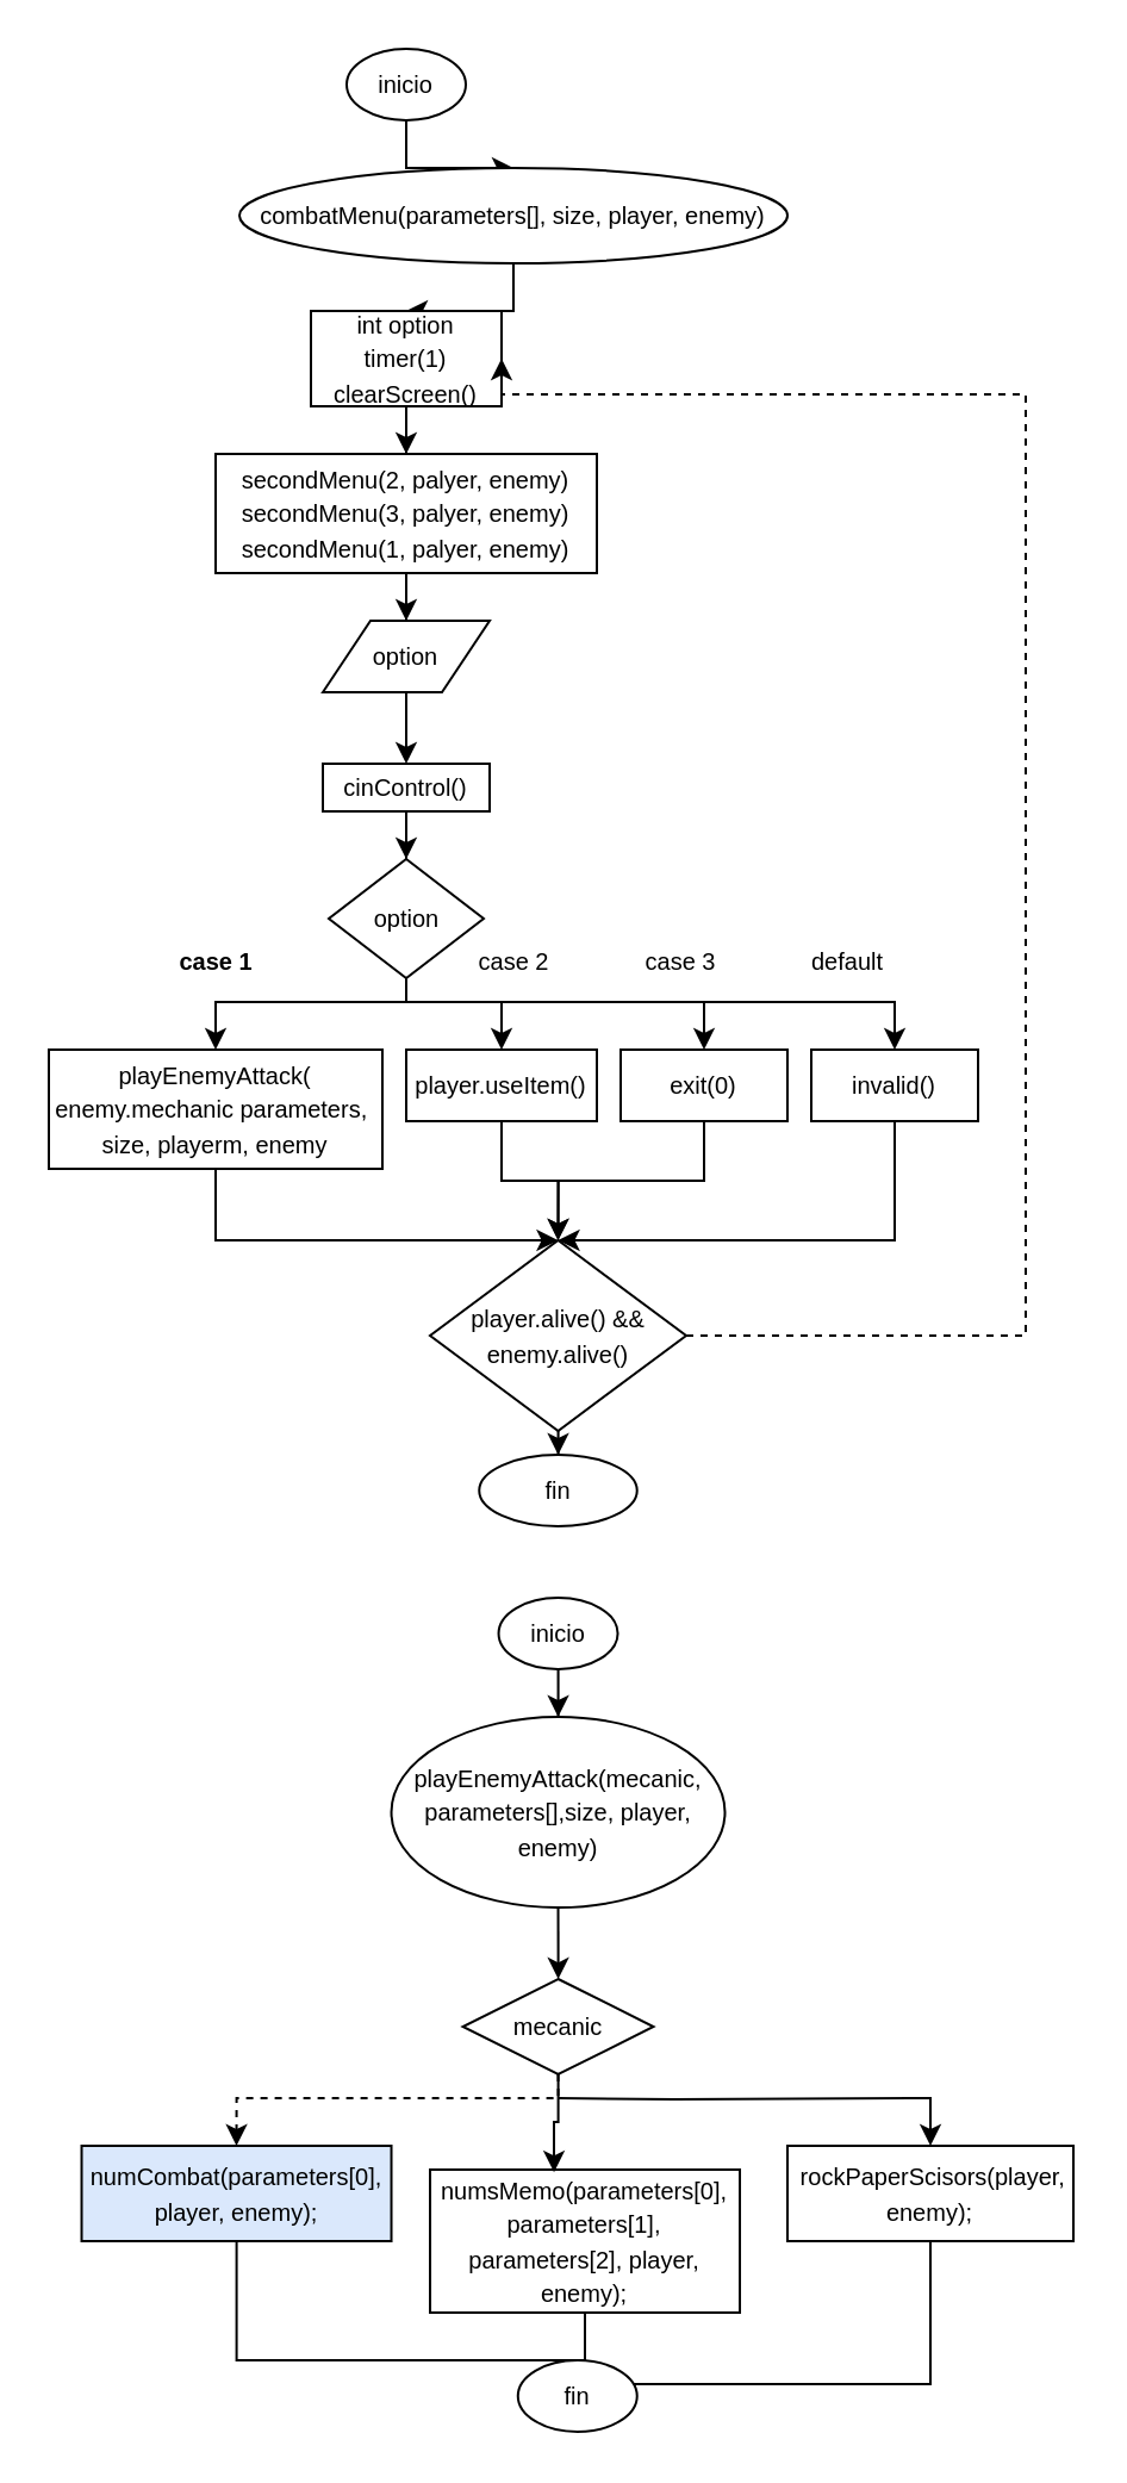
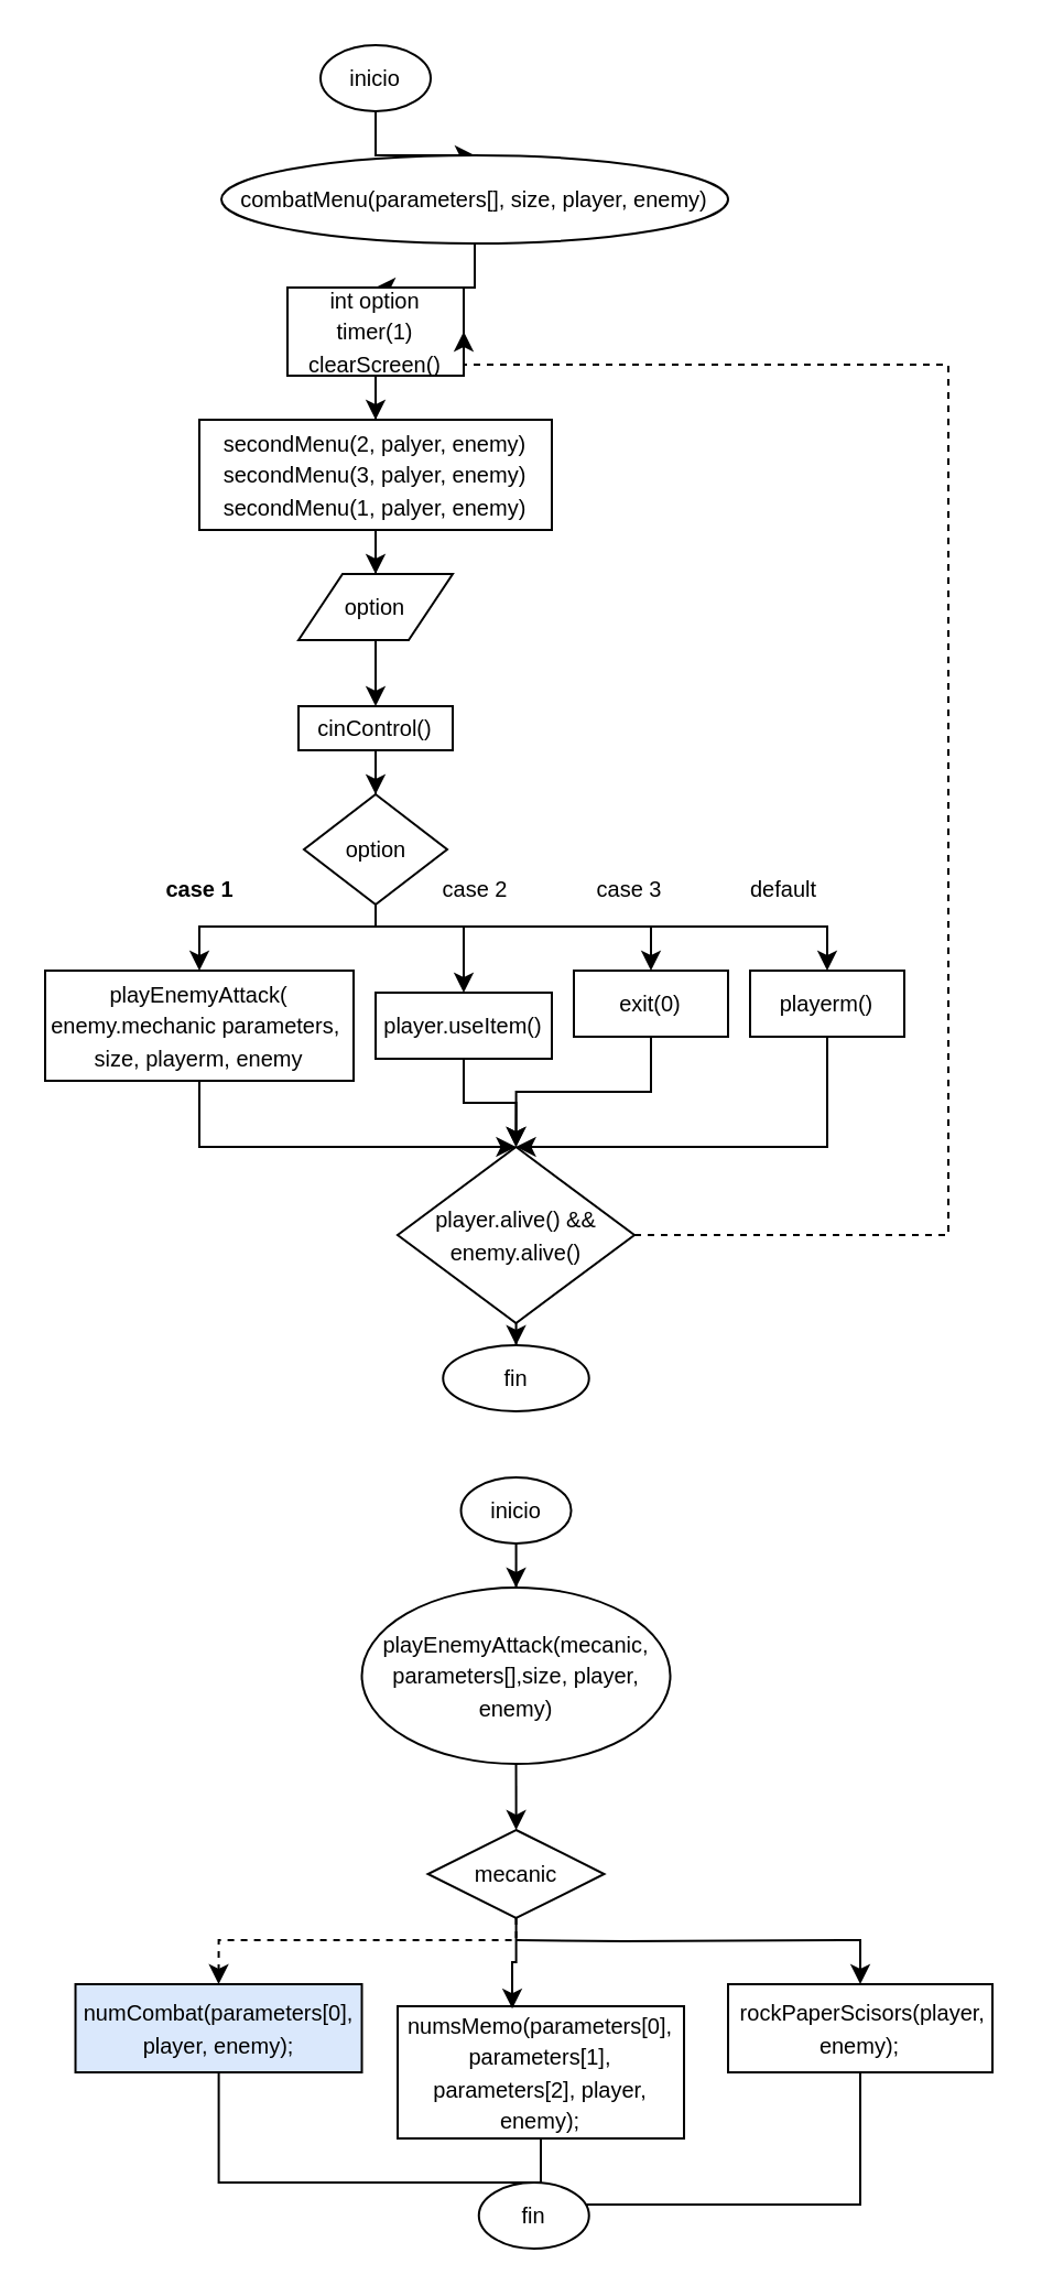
  <mxCell id="0" />
  <mxCell id="1" parent="0" />
  <mxCell id="2" value="" style="edgeStyle=orthogonalEdgeStyle;rounded=0;orthogonalLoop=1;jettySize=auto;html=1;" parent="1" source="3" target="5" edge="1"><mxGeometry relative="1" as="geometry" /></mxCell>
  <mxCell id="3" value="&lt;font style=&quot;font-size: 10px;&quot;&gt;inicio&lt;/font&gt;" style="ellipse;whiteSpace=wrap;html=1;" parent="1" vertex="1"><mxGeometry x="145" y="20" width="50" height="30" as="geometry" /></mxCell>
  <mxCell id="4" value="" style="edgeStyle=orthogonalEdgeStyle;rounded=0;orthogonalLoop=1;jettySize=auto;html=1;" parent="1" source="5" target="7" edge="1"><mxGeometry relative="1" as="geometry" /></mxCell>
  <mxCell id="5" value="&lt;font style=&quot;font-size: 10px;&quot;&gt;combatMenu(parameters[], size, player, enemy)&lt;/font&gt;" style="ellipse;whiteSpace=wrap;html=1;" parent="1" vertex="1"><mxGeometry x="100" y="70" width="230" height="40" as="geometry" /></mxCell>
  <mxCell id="6" value="" style="edgeStyle=orthogonalEdgeStyle;rounded=0;orthogonalLoop=1;jettySize=auto;html=1;" parent="1" source="7" target="9" edge="1"><mxGeometry relative="1" as="geometry" /></mxCell>
  <mxCell id="7" value="&lt;div&gt;&lt;font style=&quot;font-size: 10px;&quot;&gt;int option&lt;/font&gt;&lt;/div&gt;&lt;font style=&quot;font-size: 10px;&quot;&gt;timer(1)&lt;/font&gt;&lt;div&gt;&lt;font style=&quot;font-size: 10px;&quot;&gt;clearScreen()&lt;/font&gt;&lt;/div&gt;" style="rounded=0;whiteSpace=wrap;html=1;" parent="1" vertex="1"><mxGeometry x="130" y="130" width="80" height="40" as="geometry" /></mxCell>
  <mxCell id="8" value="" style="edgeStyle=orthogonalEdgeStyle;rounded=0;orthogonalLoop=1;jettySize=auto;html=1;" parent="1" source="9" target="11" edge="1"><mxGeometry relative="1" as="geometry" /></mxCell>
  <mxCell id="9" value="&lt;font style=&quot;font-size: 10px;&quot;&gt;secondMenu(2, palyer, enemy)&lt;/font&gt;&lt;div&gt;&lt;font style=&quot;font-size: 10px;&quot;&gt;secondMenu(3&lt;/font&gt;&lt;span style=&quot;font-size: 10px; background-color: transparent; color: light-dark(rgb(0, 0, 0), rgb(255, 255, 255));&quot;&gt;, palyer, enemy&lt;/span&gt;&lt;span style=&quot;font-size: 10px; background-color: transparent; color: light-dark(rgb(0, 0, 0), rgb(255, 255, 255));&quot;&gt;)&lt;/span&gt;&lt;/div&gt;&lt;div&gt;&lt;font style=&quot;font-size: 10px;&quot;&gt;secondMenu(1&lt;/font&gt;&lt;span style=&quot;color: light-dark(rgb(0, 0, 0), rgb(255, 255, 255)); background-color: transparent; font-size: 10px;&quot;&gt;, palyer, enemy&lt;/span&gt;&lt;span style=&quot;color: light-dark(rgb(0, 0, 0), rgb(255, 255, 255)); background-color: transparent; font-size: 10px;&quot;&gt;)&lt;/span&gt;&lt;span style=&quot;font-size: 10px; background-color: transparent; color: light-dark(rgb(0, 0, 0), rgb(255, 255, 255));&quot;&gt;&lt;/span&gt;&lt;/div&gt;" style="rounded=0;whiteSpace=wrap;html=1;" parent="1" vertex="1"><mxGeometry x="90" y="190" width="160" height="50" as="geometry" /></mxCell>
  <mxCell id="10" value="" style="edgeStyle=orthogonalEdgeStyle;rounded=0;orthogonalLoop=1;jettySize=auto;html=1;" parent="1" source="11" target="13" edge="1"><mxGeometry relative="1" as="geometry" /></mxCell>
  <mxCell id="11" value="&lt;font style=&quot;font-size: 10px;&quot;&gt;option&lt;/font&gt;" style="shape=parallelogram;perimeter=parallelogramPerimeter;whiteSpace=wrap;html=1;fixedSize=1;" parent="1" vertex="1"><mxGeometry x="135" y="260" width="70" height="30" as="geometry" /></mxCell>
  <mxCell id="12" value="" style="edgeStyle=orthogonalEdgeStyle;rounded=0;orthogonalLoop=1;jettySize=auto;html=1;" parent="1" source="13" target="18" edge="1"><mxGeometry relative="1" as="geometry" /></mxCell>
  <mxCell id="13" value="&lt;font style=&quot;font-size: 10px;&quot;&gt;cinControl()&lt;/font&gt;" style="rounded=0;whiteSpace=wrap;html=1;" parent="1" vertex="1"><mxGeometry x="135" y="320" width="70" height="20" as="geometry" /></mxCell>
  <mxCell id="14" style="edgeStyle=orthogonalEdgeStyle;rounded=0;orthogonalLoop=1;jettySize=auto;html=1;entryX=0.5;entryY=0;entryDx=0;entryDy=0;" parent="1" source="18" target="20" edge="1"><mxGeometry relative="1" as="geometry"><Array as="points"><mxPoint x="170" y="420" /><mxPoint x="90" y="420" /></Array></mxGeometry></mxCell>
  <mxCell id="15" style="edgeStyle=orthogonalEdgeStyle;rounded=0;orthogonalLoop=1;jettySize=auto;html=1;entryX=0.5;entryY=0;entryDx=0;entryDy=0;" parent="1" source="18" target="22" edge="1"><mxGeometry relative="1" as="geometry"><Array as="points"><mxPoint x="170" y="420" /><mxPoint x="210" y="420" /></Array></mxGeometry></mxCell>
  <mxCell id="16" style="edgeStyle=orthogonalEdgeStyle;rounded=0;orthogonalLoop=1;jettySize=auto;html=1;" parent="1" source="18" target="24" edge="1"><mxGeometry relative="1" as="geometry"><Array as="points"><mxPoint x="170" y="420" /><mxPoint x="295" y="420" /></Array></mxGeometry></mxCell>
  <mxCell id="17" style="edgeStyle=orthogonalEdgeStyle;rounded=0;orthogonalLoop=1;jettySize=auto;html=1;entryX=0.5;entryY=0;entryDx=0;entryDy=0;" parent="1" source="18" edge="1"><mxGeometry relative="1" as="geometry"><Array as="points"><mxPoint x="170" y="420" /><mxPoint x="375" y="420" /></Array><mxPoint x="375" y="440" as="targetPoint" /></mxGeometry></mxCell>
  <mxCell id="18" value="&lt;font style=&quot;font-size: 10px;&quot;&gt;option&lt;/font&gt;" style="rhombus;whiteSpace=wrap;html=1;" parent="1" vertex="1"><mxGeometry x="137.5" y="360" width="65" height="50" as="geometry" /></mxCell>
  <mxCell id="19" style="edgeStyle=orthogonalEdgeStyle;rounded=0;orthogonalLoop=1;jettySize=auto;html=1;entryX=0.5;entryY=0;entryDx=0;entryDy=0;" parent="1" source="20" target="32" edge="1"><mxGeometry relative="1" as="geometry"><Array as="points"><mxPoint x="90" y="520" /></Array></mxGeometry></mxCell>
  <mxCell id="20" value="&lt;font style=&quot;font-size: 10px;&quot;&gt;playEnemyAttack(&lt;/font&gt;&lt;div&gt;&lt;font style=&quot;font-size: 10px;&quot;&gt;enemy.mechanic parameters,&amp;nbsp;&lt;/font&gt;&lt;/div&gt;&lt;div&gt;&lt;font style=&quot;font-size: 10px;&quot;&gt;size, playerm, enemy&lt;/font&gt;&lt;/div&gt;" style="rounded=0;whiteSpace=wrap;html=1;" parent="1" vertex="1"><mxGeometry x="20" y="440" width="140" height="50" as="geometry" /></mxCell>
  <mxCell id="21" style="edgeStyle=orthogonalEdgeStyle;rounded=0;orthogonalLoop=1;jettySize=auto;html=1;entryX=0.5;entryY=0;entryDx=0;entryDy=0;" parent="1" source="22" target="32" edge="1"><mxGeometry relative="1" as="geometry" /></mxCell>
- <mxCell id="22" value="&lt;font style=&quot;font-size: 10px;&quot;&gt;player.useItem()&lt;/font&gt;" style="rounded=0;whiteSpace=wrap;html=1;" parent="1" vertex="1"><mxGeometry x="170" y="440" width="80" height="30" as="geometry" /></mxCell>
+ <mxCell id="22" value="&lt;font style=&quot;font-size: 10px;&quot;&gt;player.useItem()&lt;/font&gt;" style="rounded=0;whiteSpace=wrap;html=1;" parent="1" vertex="1"><mxGeometry x="170" y="450" width="80" height="30" as="geometry" /></mxCell>
  <mxCell id="23" style="edgeStyle=orthogonalEdgeStyle;rounded=0;orthogonalLoop=1;jettySize=auto;html=1;entryX=0.5;entryY=0;entryDx=0;entryDy=0;" parent="1" source="24" target="32" edge="1"><mxGeometry relative="1" as="geometry" /></mxCell>
  <mxCell id="24" value="&lt;span style=&quot;font-size: 10px;&quot;&gt;exit(0)&lt;/span&gt;" style="rounded=0;whiteSpace=wrap;html=1;" parent="1" vertex="1"><mxGeometry x="260" y="440" width="70" height="30" as="geometry" /></mxCell>
  <mxCell id="25" style="edgeStyle=orthogonalEdgeStyle;rounded=0;orthogonalLoop=1;jettySize=auto;html=1;entryX=0.5;entryY=0;entryDx=0;entryDy=0;exitX=0.5;exitY=1;exitDx=0;exitDy=0;" parent="1" source="47" target="32" edge="1"><mxGeometry relative="1" as="geometry"><Array as="points"><mxPoint x="375" y="520" /></Array><mxPoint x="375" y="480" as="sourcePoint" /></mxGeometry></mxCell>
  <mxCell id="26" value="&lt;font style=&quot;font-size: 10px;&quot;&gt;case 1&lt;/font&gt;" style="text;html=1;align=center;verticalAlign=middle;resizable=0;points=[];autosize=1;strokeColor=none;fillColor=none;fontStyle=1" parent="1" vertex="1"><mxGeometry x="65" y="388" width="50" height="30" as="geometry" /></mxCell>
  <mxCell id="27" value="&lt;font style=&quot;font-size: 10px;&quot;&gt;case 2&lt;/font&gt;" style="text;html=1;align=center;verticalAlign=middle;resizable=0;points=[];autosize=1;strokeColor=none;fillColor=none;" parent="1" vertex="1"><mxGeometry x="190" y="388" width="50" height="30" as="geometry" /></mxCell>
  <mxCell id="28" value="&lt;span style=&quot;font-size: 10px;&quot;&gt;default&lt;/span&gt;" style="text;html=1;align=center;verticalAlign=middle;resizable=0;points=[];autosize=1;strokeColor=none;fillColor=none;" parent="1" vertex="1"><mxGeometry x="330" y="388" width="50" height="30" as="geometry" /></mxCell>
  <mxCell id="29" value="&lt;font style=&quot;font-size: 10px;&quot;&gt;case 3&lt;/font&gt;" style="text;html=1;align=center;verticalAlign=middle;resizable=0;points=[];autosize=1;strokeColor=none;fillColor=none;" parent="1" vertex="1"><mxGeometry x="260" y="388" width="50" height="30" as="geometry" /></mxCell>
  <mxCell id="30" style="edgeStyle=orthogonalEdgeStyle;rounded=0;orthogonalLoop=1;jettySize=auto;html=1;entryX=1;entryY=0.5;entryDx=0;entryDy=0;dashed=1;" parent="1" source="32" target="7" edge="1"><mxGeometry relative="1" as="geometry"><Array as="points"><mxPoint x="430" y="560" /><mxPoint x="430" y="165" /></Array></mxGeometry></mxCell>
  <mxCell id="31" style="edgeStyle=orthogonalEdgeStyle;rounded=0;orthogonalLoop=1;jettySize=auto;html=1;" parent="1" source="32" target="33" edge="1"><mxGeometry relative="1" as="geometry" /></mxCell>
  <mxCell id="32" value="&lt;font style=&quot;font-size: 10px;&quot;&gt;player.alive() &amp;amp;&amp;amp; enemy.alive()&lt;/font&gt;" style="rhombus;whiteSpace=wrap;html=1;" parent="1" vertex="1"><mxGeometry x="180" y="520" width="107.5" height="80" as="geometry" /></mxCell>
  <mxCell id="33" value="&lt;span style=&quot;font-size: 10px;&quot;&gt;fin&lt;/span&gt;" style="ellipse;whiteSpace=wrap;html=1;" parent="1" vertex="1"><mxGeometry x="200.63" y="610" width="66.25" height="30" as="geometry" /></mxCell>
  <mxCell id="34" value="" style="edgeStyle=orthogonalEdgeStyle;rounded=0;orthogonalLoop=1;jettySize=auto;html=1;" parent="1" source="35" target="38" edge="1"><mxGeometry relative="1" as="geometry" /></mxCell>
  <mxCell id="35" value="&lt;font style=&quot;font-size: 10px;&quot;&gt;playEnemyAttack(mecanic, parameters[],size, player, enemy)&lt;/font&gt;" style="ellipse;whiteSpace=wrap;html=1;" parent="1" vertex="1"><mxGeometry x="163.76" y="720" width="140" height="80" as="geometry" /></mxCell>
  <mxCell id="36" style="edgeStyle=orthogonalEdgeStyle;rounded=0;orthogonalLoop=1;jettySize=auto;html=1;entryX=0.5;entryY=0;entryDx=0;entryDy=0;exitX=0.5;exitY=1;exitDx=0;exitDy=0;dashed=1;" parent="1" source="38" target="40" edge="1"><mxGeometry relative="1" as="geometry"><Array as="points"><mxPoint x="234.01" y="880" /><mxPoint x="99.01" y="880" /></Array></mxGeometry></mxCell>
  <mxCell id="37" style="edgeStyle=orthogonalEdgeStyle;rounded=0;orthogonalLoop=1;jettySize=auto;html=1;entryX=0.5;entryY=0;entryDx=0;entryDy=0;" parent="1" target="44" edge="1"><mxGeometry relative="1" as="geometry"><mxPoint x="234.01" y="880" as="sourcePoint" /></mxGeometry></mxCell>
  <mxCell id="38" value="&lt;font style=&quot;font-size: 10px;&quot;&gt;mecanic&lt;/font&gt;" style="rhombus;whiteSpace=wrap;html=1;" parent="1" vertex="1"><mxGeometry x="193.76" y="830" width="80" height="40" as="geometry" /></mxCell>
  <mxCell id="39" style="edgeStyle=orthogonalEdgeStyle;rounded=0;orthogonalLoop=1;jettySize=auto;html=1;" parent="1" source="40" edge="1"><mxGeometry relative="1" as="geometry"><Array as="points"><mxPoint x="99.01" y="990" /><mxPoint x="240.01" y="990" /></Array><mxPoint x="240.01" y="1010" as="targetPoint" /></mxGeometry></mxCell>
  <mxCell id="40" value="&lt;font style=&quot;font-size: 10px;&quot;&gt;numCombat(parameters[0], player, enemy);&lt;/font&gt;" style="rounded=0;whiteSpace=wrap;html=1;fillColor=#dae8fc;" parent="1" vertex="1"><mxGeometry x="33.76" y="900" width="130" height="40" as="geometry" /></mxCell>
  <mxCell id="41" style="edgeStyle=orthogonalEdgeStyle;rounded=0;orthogonalLoop=1;jettySize=auto;html=1;" parent="1" source="42" edge="1"><mxGeometry relative="1" as="geometry"><mxPoint x="240.01" y="1010" as="targetPoint" /></mxGeometry></mxCell>
  <mxCell id="42" value="&lt;font style=&quot;font-size: 10px;&quot;&gt;numsMemo(parameters[0], parameters[1], parameters[2], player, enemy);&lt;/font&gt;" style="rounded=0;whiteSpace=wrap;html=1;" parent="1" vertex="1"><mxGeometry x="180.01" y="910" width="130" height="60" as="geometry" /></mxCell>
  <mxCell id="43" style="edgeStyle=orthogonalEdgeStyle;rounded=0;orthogonalLoop=1;jettySize=auto;html=1;entryX=0.5;entryY=0;entryDx=0;entryDy=0;" edge="1" parent="1" source="44"><mxGeometry relative="1" as="geometry"><mxPoint x="241.89" y="1010" as="targetPoint" /><Array as="points"><mxPoint x="390.01" y="1000" /><mxPoint x="242.01" y="1000" /></Array></mxGeometry></mxCell>
  <mxCell id="44" value="&lt;font style=&quot;font-size: 10px;&quot;&gt;&amp;nbsp;rockPaperScisors(player, enemy);&lt;/font&gt;" style="rounded=0;whiteSpace=wrap;html=1;" parent="1" vertex="1"><mxGeometry x="330.01" y="900" width="120" height="40" as="geometry" /></mxCell>
  <mxCell id="45" style="edgeStyle=orthogonalEdgeStyle;rounded=0;orthogonalLoop=1;jettySize=auto;html=1;entryX=0.4;entryY=0.018;entryDx=0;entryDy=0;entryPerimeter=0;" parent="1" source="38" target="42" edge="1"><mxGeometry relative="1" as="geometry" /></mxCell>
  <mxCell id="46" value="&lt;span style=&quot;font-size: 10px;&quot;&gt;fin&lt;/span&gt;" style="ellipse;whiteSpace=wrap;html=1;" parent="1" vertex="1"><mxGeometry x="216.88" y="990" width="50" height="30" as="geometry" /></mxCell>
- <mxCell id="47" value="&lt;span style=&quot;font-size: 10px;&quot;&gt;invalid()&lt;/span&gt;" style="rounded=0;whiteSpace=wrap;html=1;" vertex="1" parent="1"><mxGeometry x="340" y="440" width="70" height="30" as="geometry" /></mxCell>
+ <mxCell id="47" value="&lt;span style=&quot;font-size: 10px;&quot;&gt;playerm()&lt;/span&gt;" style="rounded=0;whiteSpace=wrap;html=1;" vertex="1" parent="1"><mxGeometry x="340" y="440" width="70" height="30" as="geometry" /></mxCell>
  <mxCell id="48" value="" style="edgeStyle=orthogonalEdgeStyle;rounded=0;orthogonalLoop=1;jettySize=auto;html=1;" edge="1" parent="1" source="49" target="35"><mxGeometry relative="1" as="geometry" /></mxCell>
  <mxCell id="49" value="&lt;font style=&quot;font-size: 10px;&quot;&gt;inicio&lt;/font&gt;" style="ellipse;whiteSpace=wrap;html=1;" vertex="1" parent="1"><mxGeometry x="208.77" y="670" width="50" height="30" as="geometry" /></mxCell>
